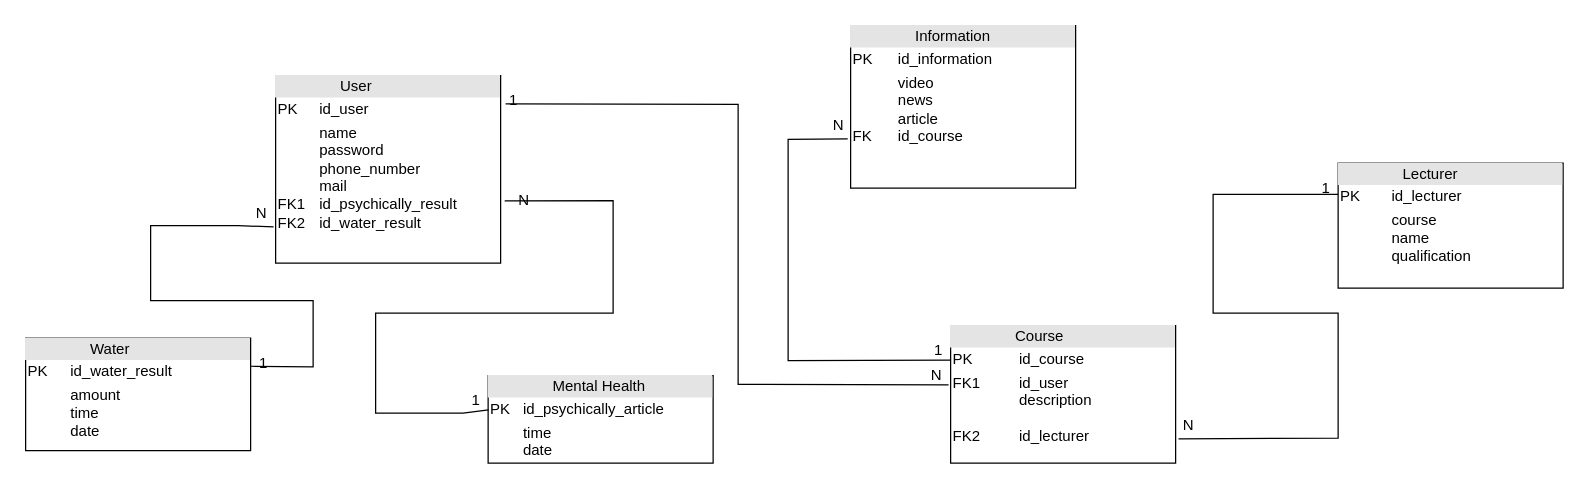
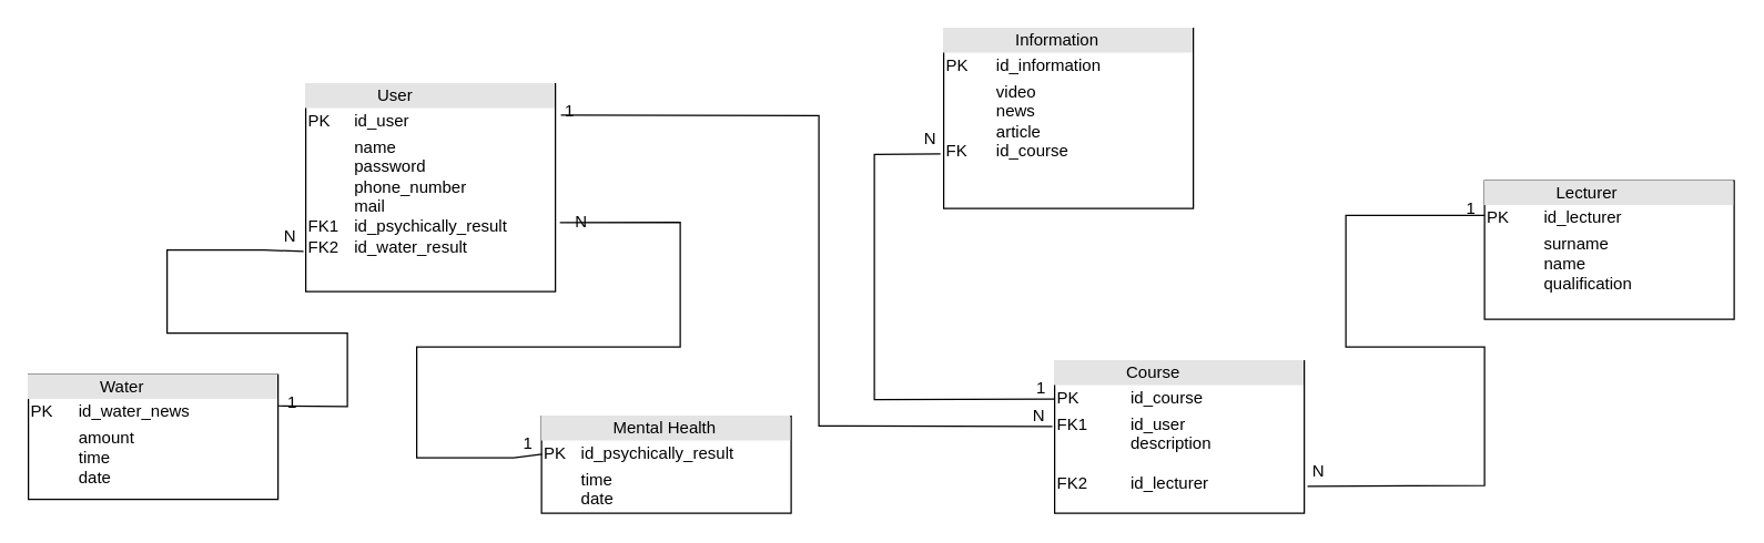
  <mxCell id="0" />
  <mxCell id="1" parent="0" />
  <mxCell id="2" value="&lt;div style=&quot;box-sizing:border-box;width:100%;background:#e4e4e4;padding:2px;&quot;&gt;&amp;nbsp; &amp;nbsp; &amp;nbsp; &amp;nbsp; &amp;nbsp; &amp;nbsp; &amp;nbsp; &amp;nbsp;User&lt;/div&gt;&lt;table style=&quot;width:100%;font-size:1em;&quot; cellpadding=&quot;2&quot; cellspacing=&quot;0&quot;&gt;&lt;tbody&gt;&lt;tr&gt;&lt;td&gt;PK&lt;/td&gt;&lt;td&gt;id_user&lt;/td&gt;&lt;/tr&gt;&lt;tr&gt;&lt;td&gt;&lt;br&gt;&lt;br&gt;&lt;br&gt;&lt;br&gt;FK1&lt;br&gt;FK2&lt;br&gt;&lt;/td&gt;&lt;td&gt;name&lt;br&gt;password&lt;br&gt;phone_number&lt;br&gt;mail&lt;br&gt;id_psychically_result&lt;br&gt;id_water_result&lt;br&gt;&lt;/td&gt;&lt;/tr&gt;&lt;tr&gt;&lt;td&gt;&lt;/td&gt;&lt;td&gt;&lt;br&gt;&lt;br&gt;&lt;/td&gt;&lt;/tr&gt;&lt;/tbody&gt;&lt;/table&gt;" style="verticalAlign=top;align=left;overflow=fill;html=1;" vertex="1" parent="1"><mxGeometry x="220" y="60" width="180" height="150" as="geometry" /></mxCell>
- <mxCell id="3" value="&lt;div style=&quot;box-sizing:border-box;width:100%;background:#e4e4e4;padding:2px;&quot;&gt;&amp;nbsp; &amp;nbsp; &amp;nbsp; &amp;nbsp; &amp;nbsp; &amp;nbsp; &amp;nbsp; &amp;nbsp;Water&lt;/div&gt;&lt;table style=&quot;width:100%;font-size:1em;&quot; cellpadding=&quot;2&quot; cellspacing=&quot;0&quot;&gt;&lt;tbody&gt;&lt;tr&gt;&lt;td&gt;PK&lt;/td&gt;&lt;td&gt;id_water_result&lt;/td&gt;&lt;/tr&gt;&lt;tr&gt;&lt;td&gt;&lt;br&gt;&lt;/td&gt;&lt;td&gt;amount&lt;br&gt;time &lt;br&gt;date&lt;/td&gt;&lt;/tr&gt;&lt;tr&gt;&lt;td&gt;&lt;/td&gt;&lt;td&gt;&lt;br&gt;&lt;br&gt;&lt;/td&gt;&lt;/tr&gt;&lt;/tbody&gt;&lt;/table&gt;" style="verticalAlign=top;align=left;overflow=fill;html=1;" vertex="1" parent="1"><mxGeometry x="20" y="270" width="180" height="90" as="geometry" /></mxCell>
- <mxCell id="4" value="&lt;div style=&quot;box-sizing:border-box;width:100%;background:#e4e4e4;padding:2px;&quot;&gt;&amp;nbsp; &amp;nbsp; &amp;nbsp; &amp;nbsp; &amp;nbsp; &amp;nbsp; &amp;nbsp; &amp;nbsp;Mental Health&lt;/div&gt;&lt;table style=&quot;width:100%;font-size:1em;&quot; cellpadding=&quot;2&quot; cellspacing=&quot;0&quot;&gt;&lt;tbody&gt;&lt;tr&gt;&lt;td&gt;PK&lt;/td&gt;&lt;td&gt;id_psychically_article&lt;/td&gt;&lt;/tr&gt;&lt;tr&gt;&lt;td&gt;&amp;nbsp; &amp;nbsp;&amp;nbsp;&lt;br&gt;&lt;br&gt;&lt;/td&gt;&lt;td&gt;time&lt;br&gt;date&lt;br&gt;&lt;br&gt;&lt;/td&gt;&lt;/tr&gt;&lt;tr&gt;&lt;td&gt;&lt;/td&gt;&lt;td&gt;&lt;br&gt;&lt;br&gt;&lt;/td&gt;&lt;/tr&gt;&lt;/tbody&gt;&lt;/table&gt;" style="verticalAlign=top;align=left;overflow=fill;html=1;" vertex="1" parent="1"><mxGeometry x="390" y="300" width="180" height="70" as="geometry" /></mxCell>
+ <mxCell id="3" value="&lt;div style=&quot;box-sizing:border-box;width:100%;background:#e4e4e4;padding:2px;&quot;&gt;&amp;nbsp; &amp;nbsp; &amp;nbsp; &amp;nbsp; &amp;nbsp; &amp;nbsp; &amp;nbsp; &amp;nbsp;Water&lt;/div&gt;&lt;table style=&quot;width:100%;font-size:1em;&quot; cellpadding=&quot;2&quot; cellspacing=&quot;0&quot;&gt;&lt;tbody&gt;&lt;tr&gt;&lt;td&gt;PK&lt;/td&gt;&lt;td&gt;id_water_news&lt;/td&gt;&lt;/tr&gt;&lt;tr&gt;&lt;td&gt;&lt;br&gt;&lt;/td&gt;&lt;td&gt;amount&lt;br&gt;time &lt;br&gt;date&lt;/td&gt;&lt;/tr&gt;&lt;tr&gt;&lt;td&gt;&lt;/td&gt;&lt;td&gt;&lt;br&gt;&lt;br&gt;&lt;/td&gt;&lt;/tr&gt;&lt;/tbody&gt;&lt;/table&gt;" style="verticalAlign=top;align=left;overflow=fill;html=1;" vertex="1" parent="1"><mxGeometry x="20" y="270" width="180" height="90" as="geometry" /></mxCell>
+ <mxCell id="4" value="&lt;div style=&quot;box-sizing:border-box;width:100%;background:#e4e4e4;padding:2px;&quot;&gt;&amp;nbsp; &amp;nbsp; &amp;nbsp; &amp;nbsp; &amp;nbsp; &amp;nbsp; &amp;nbsp; &amp;nbsp;Mental Health&lt;/div&gt;&lt;table style=&quot;width:100%;font-size:1em;&quot; cellpadding=&quot;2&quot; cellspacing=&quot;0&quot;&gt;&lt;tbody&gt;&lt;tr&gt;&lt;td&gt;PK&lt;/td&gt;&lt;td&gt;id_psychically_result&lt;/td&gt;&lt;/tr&gt;&lt;tr&gt;&lt;td&gt;&amp;nbsp; &amp;nbsp;&amp;nbsp;&lt;br&gt;&lt;br&gt;&lt;/td&gt;&lt;td&gt;time&lt;br&gt;date&lt;br&gt;&lt;br&gt;&lt;/td&gt;&lt;/tr&gt;&lt;tr&gt;&lt;td&gt;&lt;/td&gt;&lt;td&gt;&lt;br&gt;&lt;br&gt;&lt;/td&gt;&lt;/tr&gt;&lt;/tbody&gt;&lt;/table&gt;" style="verticalAlign=top;align=left;overflow=fill;html=1;" vertex="1" parent="1"><mxGeometry x="390" y="300" width="180" height="70" as="geometry" /></mxCell>
  <mxCell id="5" value="&lt;div style=&quot;box-sizing:border-box;width:100%;background:#e4e4e4;padding:2px;&quot;&gt;&amp;nbsp; &amp;nbsp; &amp;nbsp; &amp;nbsp; &amp;nbsp; &amp;nbsp; &amp;nbsp; &amp;nbsp;Course&lt;/div&gt;&lt;table style=&quot;width:100%;font-size:1em;&quot; cellpadding=&quot;2&quot; cellspacing=&quot;0&quot;&gt;&lt;tbody&gt;&lt;tr&gt;&lt;td&gt;PK&lt;/td&gt;&lt;td&gt;id_course&lt;/td&gt;&lt;/tr&gt;&lt;tr&gt;&lt;td&gt;FK1&lt;br&gt;&lt;br&gt;&lt;br&gt;FK2&lt;br&gt;&lt;br&gt;&lt;/td&gt;&lt;td&gt;id_user&lt;br&gt;description&lt;br&gt;&lt;br&gt;id_lecturer&lt;br&gt;&lt;br&gt;&lt;/td&gt;&lt;/tr&gt;&lt;tr&gt;&lt;td&gt;&lt;/td&gt;&lt;td&gt;&lt;br&gt;&lt;br&gt;&lt;/td&gt;&lt;/tr&gt;&lt;/tbody&gt;&lt;/table&gt;" style="verticalAlign=top;align=left;overflow=fill;html=1;" vertex="1" parent="1"><mxGeometry x="760" y="260" width="180" height="110" as="geometry" /></mxCell>
  <mxCell id="6" value="&lt;div style=&quot;box-sizing:border-box;width:100%;background:#e4e4e4;padding:2px;&quot;&gt;&amp;nbsp; &amp;nbsp; &amp;nbsp; &amp;nbsp; &amp;nbsp; &amp;nbsp; &amp;nbsp; &amp;nbsp;Information&lt;/div&gt;&lt;table style=&quot;width:100%;font-size:1em;&quot; cellpadding=&quot;2&quot; cellspacing=&quot;0&quot;&gt;&lt;tbody&gt;&lt;tr&gt;&lt;td&gt;PK&lt;/td&gt;&lt;td&gt;id_information&lt;/td&gt;&lt;/tr&gt;&lt;tr&gt;&lt;td&gt;&lt;br&gt;&lt;br&gt;FK&lt;br&gt;&lt;br&gt;&lt;br&gt;&lt;br&gt;&lt;br&gt;&lt;/td&gt;&lt;td&gt;video&lt;br&gt;news&lt;br&gt;article&lt;br&gt;id_course&lt;br&gt;&lt;br&gt;&lt;br&gt;&lt;br&gt;&lt;br&gt;&lt;br&gt;&lt;/td&gt;&lt;/tr&gt;&lt;tr&gt;&lt;td&gt;&lt;/td&gt;&lt;td&gt;&lt;br&gt;&lt;br&gt;&lt;/td&gt;&lt;/tr&gt;&lt;/tbody&gt;&lt;/table&gt;" style="verticalAlign=top;align=left;overflow=fill;html=1;" vertex="1" parent="1"><mxGeometry x="680" y="20" width="180" height="130" as="geometry" /></mxCell>
- <mxCell id="7" value="&lt;div style=&quot;box-sizing:border-box;width:100%;background:#e4e4e4;padding:2px;&quot;&gt;&amp;nbsp; &amp;nbsp; &amp;nbsp; &amp;nbsp; &amp;nbsp; &amp;nbsp; &amp;nbsp; &amp;nbsp;Lecturer&lt;/div&gt;&lt;table style=&quot;width:100%;font-size:1em;&quot; cellpadding=&quot;2&quot; cellspacing=&quot;0&quot;&gt;&lt;tbody&gt;&lt;tr&gt;&lt;td&gt;PK&lt;/td&gt;&lt;td&gt;id_lecturer&lt;/td&gt;&lt;/tr&gt;&lt;tr&gt;&lt;td&gt;&lt;br&gt;&lt;br&gt;&lt;br&gt;&lt;br&gt;&lt;br&gt;&lt;br&gt;&lt;/td&gt;&lt;td&gt;course&lt;br&gt;name&lt;br&gt;qualification&lt;br&gt;&lt;br&gt;&lt;br&gt;&lt;br&gt;&lt;br&gt;&lt;br&gt;&lt;br&gt;&lt;/td&gt;&lt;/tr&gt;&lt;tr&gt;&lt;td&gt;&lt;/td&gt;&lt;td&gt;&lt;br&gt;&lt;br&gt;&lt;/td&gt;&lt;/tr&gt;&lt;/tbody&gt;&lt;/table&gt;" style="verticalAlign=top;align=left;overflow=fill;html=1;" vertex="1" parent="1"><mxGeometry x="1070" y="130" width="180" height="100" as="geometry" /></mxCell>
+ <mxCell id="7" value="&lt;div style=&quot;box-sizing:border-box;width:100%;background:#e4e4e4;padding:2px;&quot;&gt;&amp;nbsp; &amp;nbsp; &amp;nbsp; &amp;nbsp; &amp;nbsp; &amp;nbsp; &amp;nbsp; &amp;nbsp;Lecturer&lt;/div&gt;&lt;table style=&quot;width:100%;font-size:1em;&quot; cellpadding=&quot;2&quot; cellspacing=&quot;0&quot;&gt;&lt;tbody&gt;&lt;tr&gt;&lt;td&gt;PK&lt;/td&gt;&lt;td&gt;id_lecturer&lt;/td&gt;&lt;/tr&gt;&lt;tr&gt;&lt;td&gt;&lt;br&gt;&lt;br&gt;&lt;br&gt;&lt;br&gt;&lt;br&gt;&lt;br&gt;&lt;/td&gt;&lt;td&gt;surname&lt;br&gt;name&lt;br&gt;qualification&lt;br&gt;&lt;br&gt;&lt;br&gt;&lt;br&gt;&lt;br&gt;&lt;br&gt;&lt;br&gt;&lt;/td&gt;&lt;/tr&gt;&lt;tr&gt;&lt;td&gt;&lt;/td&gt;&lt;td&gt;&lt;br&gt;&lt;br&gt;&lt;/td&gt;&lt;/tr&gt;&lt;/tbody&gt;&lt;/table&gt;" style="verticalAlign=top;align=left;overflow=fill;html=1;" vertex="1" parent="1"><mxGeometry x="1070" y="130" width="180" height="100" as="geometry" /></mxCell>
  <mxCell id="8" value="" style="endArrow=none;html=1;rounded=0;entryX=1.022;entryY=0.151;entryDx=0;entryDy=0;entryPerimeter=0;exitX=-0.009;exitY=0.431;exitDx=0;exitDy=0;exitPerimeter=0;" edge="1" parent="1" source="5" target="2"><mxGeometry width="50" height="50" relative="1" as="geometry"><mxPoint x="390" y="190" as="sourcePoint" /><mxPoint x="440" y="140" as="targetPoint" /><Array as="points"><mxPoint x="590" y="307" /><mxPoint x="590" y="83" /></Array></mxGeometry></mxCell>
  <mxCell id="9" value="1" style="text;html=1;align=center;verticalAlign=middle;resizable=0;points=[];autosize=1;strokeColor=none;fillColor=none;" vertex="1" parent="1"><mxGeometry x="395" y="65" width="30" height="30" as="geometry" /></mxCell>
  <mxCell id="10" value="" style="endArrow=none;html=1;rounded=0;entryX=0.002;entryY=0.391;entryDx=0;entryDy=0;exitX=1.018;exitY=0.668;exitDx=0;exitDy=0;exitPerimeter=0;entryPerimeter=0;" edge="1" parent="1" source="2" target="4"><mxGeometry width="50" height="50" relative="1" as="geometry"><mxPoint x="390" y="190" as="sourcePoint" /><mxPoint x="440" y="140" as="targetPoint" /><Array as="points"><mxPoint x="490" y="160" /><mxPoint x="490" y="250" /><mxPoint x="300" y="250" /><mxPoint x="300" y="330" /><mxPoint x="370" y="330" /></Array></mxGeometry></mxCell>
  <mxCell id="11" value="" style="endArrow=none;html=1;rounded=0;exitX=1;exitY=0.25;exitDx=0;exitDy=0;entryX=-0.009;entryY=0.807;entryDx=0;entryDy=0;entryPerimeter=0;" edge="1" parent="1" source="3" target="2"><mxGeometry width="50" height="50" relative="1" as="geometry"><mxPoint x="390" y="190" as="sourcePoint" /><mxPoint x="210" y="173" as="targetPoint" /><Array as="points"><mxPoint x="250" y="293" /><mxPoint x="250" y="240" /><mxPoint x="120" y="240" /><mxPoint x="120" y="180" /><mxPoint x="190" y="180" /></Array></mxGeometry></mxCell>
  <mxCell id="12" value="" style="endArrow=none;html=1;rounded=0;entryX=0;entryY=0.25;entryDx=0;entryDy=0;exitX=1.013;exitY=0.824;exitDx=0;exitDy=0;exitPerimeter=0;" edge="1" parent="1" source="5" target="7"><mxGeometry width="50" height="50" relative="1" as="geometry"><mxPoint x="730" y="190" as="sourcePoint" /><mxPoint x="780" y="140" as="targetPoint" /><Array as="points"><mxPoint x="1070" y="350" /><mxPoint x="1070" y="250" /><mxPoint x="970" y="250" /><mxPoint x="970" y="155" /></Array></mxGeometry></mxCell>
  <mxCell id="13" value="" style="endArrow=none;html=1;rounded=0;entryX=0;entryY=0.25;entryDx=0;entryDy=0;exitX=-0.013;exitY=0.697;exitDx=0;exitDy=0;exitPerimeter=0;" edge="1" parent="1" source="6" target="5"><mxGeometry width="50" height="50" relative="1" as="geometry"><mxPoint x="730" y="190" as="sourcePoint" /><mxPoint x="780" y="140" as="targetPoint" /><Array as="points"><mxPoint x="630" y="111" /><mxPoint x="630" y="288" /></Array></mxGeometry></mxCell>
  <mxCell id="14" value="1" style="text;html=1;align=center;verticalAlign=middle;resizable=0;points=[];autosize=1;strokeColor=none;fillColor=none;" vertex="1" parent="1"><mxGeometry x="365" y="305" width="30" height="30" as="geometry" /></mxCell>
  <mxCell id="15" value="1" style="text;html=1;align=center;verticalAlign=middle;resizable=0;points=[];autosize=1;strokeColor=none;fillColor=none;" vertex="1" parent="1"><mxGeometry x="735" y="265" width="30" height="30" as="geometry" /></mxCell>
  <mxCell id="16" value="1" style="text;html=1;align=center;verticalAlign=middle;resizable=0;points=[];autosize=1;strokeColor=none;fillColor=none;" vertex="1" parent="1"><mxGeometry x="1045" y="135" width="30" height="30" as="geometry" /></mxCell>
  <mxCell id="17" value="N" style="text;html=1;align=center;verticalAlign=middle;resizable=0;points=[];autosize=1;strokeColor=none;fillColor=none;" vertex="1" parent="1"><mxGeometry x="655" y="85" width="30" height="30" as="geometry" /></mxCell>
  <mxCell id="18" value="N&amp;nbsp; &amp;nbsp; &amp;nbsp; &amp;nbsp;" style="text;html=1;align=center;verticalAlign=middle;resizable=0;points=[];autosize=1;strokeColor=none;fillColor=none;" vertex="1" parent="1"><mxGeometry x="730" y="285" width="60" height="30" as="geometry" /></mxCell>
  <mxCell id="19" value="N" style="text;html=1;align=center;verticalAlign=middle;resizable=0;points=[];autosize=1;strokeColor=none;fillColor=none;" vertex="1" parent="1"><mxGeometry x="935" y="325" width="30" height="30" as="geometry" /></mxCell>
  <mxCell id="20" value="1" style="text;html=1;align=center;verticalAlign=middle;resizable=0;points=[];autosize=1;strokeColor=none;fillColor=none;" vertex="1" parent="1"><mxGeometry x="195" y="275" width="30" height="30" as="geometry" /></mxCell>
  <mxCell id="21" value="N&amp;nbsp;" style="text;html=1;align=center;verticalAlign=middle;resizable=0;points=[];autosize=1;strokeColor=none;fillColor=none;" vertex="1" parent="1"><mxGeometry x="190" y="155" width="40" height="30" as="geometry" /></mxCell>
  <mxCell id="22" value="N&amp;nbsp;&lt;br&gt;" style="text;html=1;align=center;verticalAlign=middle;resizable=0;points=[];autosize=1;strokeColor=none;fillColor=none;" vertex="1" parent="1"><mxGeometry x="400" y="145" width="40" height="30" as="geometry" /></mxCell>
